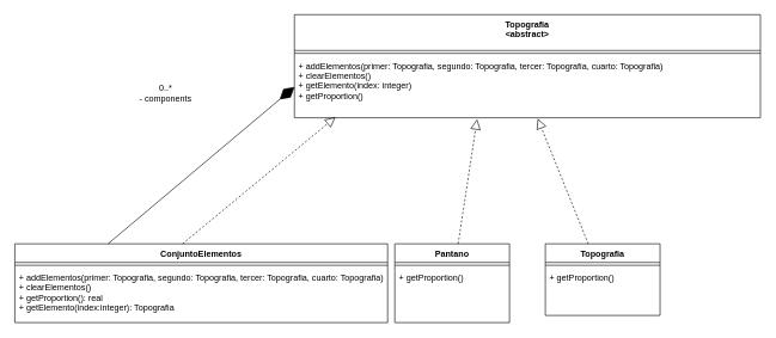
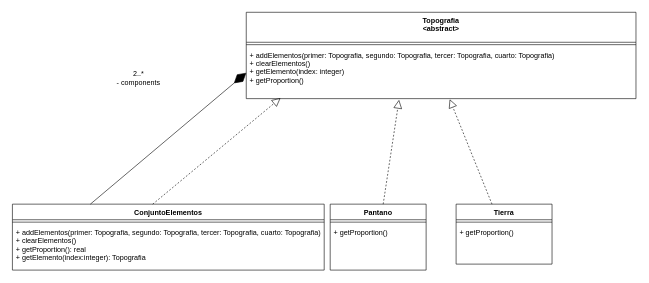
  <mxCell id="0" />
  <mxCell id="1" parent="0" />
  <mxCell id="2" value="Topografia&#10;&lt;abstract&gt;" style="swimlane;fontStyle=1;align=center;verticalAlign=top;childLayout=stackLayout;horizontal=1;startSize=50;horizontalStack=0;resizeParent=1;resizeParentMax=0;resizeLast=0;collapsible=1;marginBottom=0;" vertex="1" parent="1"><mxGeometry x="410" y="20" width="650" height="144" as="geometry" /></mxCell>
  <mxCell id="3" value="" style="line;strokeWidth=1;fillColor=none;align=left;verticalAlign=middle;spacingTop=-1;spacingLeft=3;spacingRight=3;rotatable=0;labelPosition=right;points=[];portConstraint=eastwest;" vertex="1" parent="2"><mxGeometry y="50" width="650" height="8" as="geometry" /></mxCell>
  <mxCell id="4" value="+ addElementos(primer: Topografia, segundo: Topografia, tercer: Topografia, cuarto: Topografia)&#10;+ clearElementos()&#10;+ getElemento(index: integer)&#10;+ getProportion()" style="text;strokeColor=none;fillColor=none;align=left;verticalAlign=top;spacingLeft=4;spacingRight=4;overflow=hidden;rotatable=0;points=[[0,0.5],[1,0.5]];portConstraint=eastwest;" vertex="1" parent="2"><mxGeometry y="58" width="650" height="86" as="geometry" /></mxCell>
  <mxCell id="5" value="ConjuntoElementos" style="swimlane;fontStyle=1;align=center;verticalAlign=top;childLayout=stackLayout;horizontal=1;startSize=26;horizontalStack=0;resizeParent=1;resizeParentMax=0;resizeLast=0;collapsible=1;marginBottom=0;" vertex="1" parent="1"><mxGeometry x="20" y="340" width="520" height="110" as="geometry" /></mxCell>
  <mxCell id="6" value="" style="line;strokeWidth=1;fillColor=none;align=left;verticalAlign=middle;spacingTop=-1;spacingLeft=3;spacingRight=3;rotatable=0;labelPosition=right;points=[];portConstraint=eastwest;" vertex="1" parent="5"><mxGeometry y="26" width="520" height="8" as="geometry" /></mxCell>
  <mxCell id="7" value="+ addElementos(primer: Topografia, segundo: Topografia, tercer: Topografia, cuarto: Topografia)&#10;+ clearElementos()&#10;+ getProportion(): real&#10;+ getElemento(index:integer): Topografia&#10;" style="text;strokeColor=none;fillColor=none;align=left;verticalAlign=top;spacingLeft=4;spacingRight=4;overflow=hidden;rotatable=0;points=[[0,0.5],[1,0.5]];portConstraint=eastwest;" vertex="1" parent="5"><mxGeometry y="34" width="520" height="76" as="geometry" /></mxCell>
  <mxCell id="8" value="" style="endArrow=block;dashed=1;endFill=0;endSize=12;html=1;rounded=0;exitX=0.45;exitY=0;exitDx=0;exitDy=0;exitPerimeter=0;entryX=0.088;entryY=0.988;entryDx=0;entryDy=0;entryPerimeter=0;" edge="1" parent="1" source="5" target="4"><mxGeometry width="160" relative="1" as="geometry"><mxPoint x="570" y="180" as="sourcePoint" /><mxPoint x="730" y="180" as="targetPoint" /></mxGeometry></mxCell>
  <mxCell id="9" value="" style="endArrow=diamondThin;endFill=1;endSize=24;html=1;rounded=0;entryX=0;entryY=0.5;entryDx=0;entryDy=0;exitX=0.25;exitY=0;exitDx=0;exitDy=0;" edge="1" parent="1" source="5" target="4"><mxGeometry width="160" relative="1" as="geometry"><mxPoint x="570" y="180" as="sourcePoint" /><mxPoint x="730" y="180" as="targetPoint" /></mxGeometry></mxCell>
- <mxCell id="10" value="0..*&lt;br&gt;- components" style="text;html=1;align=center;verticalAlign=middle;resizable=0;points=[];autosize=1;strokeColor=none;fillColor=none;" vertex="1" parent="1"><mxGeometry x="180" y="110" width="100" height="40" as="geometry" /></mxCell>
- <mxCell id="11" value="Topografia" style="swimlane;fontStyle=1;align=center;verticalAlign=top;childLayout=stackLayout;horizontal=1;startSize=26;horizontalStack=0;resizeParent=1;resizeParentMax=0;resizeLast=0;collapsible=1;marginBottom=0;" vertex="1" parent="1"><mxGeometry x="760" y="340" width="160" height="100" as="geometry" /></mxCell>
+ <mxCell id="10" value="2..*&lt;br&gt;- components" style="text;html=1;align=center;verticalAlign=middle;resizable=0;points=[];autosize=1;strokeColor=none;fillColor=none;" vertex="1" parent="1"><mxGeometry x="180" y="110" width="100" height="40" as="geometry" /></mxCell>
+ <mxCell id="11" value="Tierra" style="swimlane;fontStyle=1;align=center;verticalAlign=top;childLayout=stackLayout;horizontal=1;startSize=26;horizontalStack=0;resizeParent=1;resizeParentMax=0;resizeLast=0;collapsible=1;marginBottom=0;" vertex="1" parent="1"><mxGeometry x="760" y="340" width="160" height="100" as="geometry" /></mxCell>
  <mxCell id="12" value="" style="line;strokeWidth=1;fillColor=none;align=left;verticalAlign=middle;spacingTop=-1;spacingLeft=3;spacingRight=3;rotatable=0;labelPosition=right;points=[];portConstraint=eastwest;" vertex="1" parent="11"><mxGeometry y="26" width="160" height="8" as="geometry" /></mxCell>
  <mxCell id="13" value="+ getProportion()" style="text;strokeColor=none;fillColor=none;align=left;verticalAlign=top;spacingLeft=4;spacingRight=4;overflow=hidden;rotatable=0;points=[[0,0.5],[1,0.5]];portConstraint=eastwest;" vertex="1" parent="11"><mxGeometry y="34" width="160" height="66" as="geometry" /></mxCell>
  <mxCell id="14" value="Pantano" style="swimlane;fontStyle=1;align=center;verticalAlign=top;childLayout=stackLayout;horizontal=1;startSize=26;horizontalStack=0;resizeParent=1;resizeParentMax=0;resizeLast=0;collapsible=1;marginBottom=0;" vertex="1" parent="1"><mxGeometry x="550" y="340" width="160" height="110" as="geometry" /></mxCell>
  <mxCell id="15" value="" style="line;strokeWidth=1;fillColor=none;align=left;verticalAlign=middle;spacingTop=-1;spacingLeft=3;spacingRight=3;rotatable=0;labelPosition=right;points=[];portConstraint=eastwest;" vertex="1" parent="14"><mxGeometry y="26" width="160" height="8" as="geometry" /></mxCell>
  <mxCell id="16" value="+ getProportion()" style="text;strokeColor=none;fillColor=none;align=left;verticalAlign=top;spacingLeft=4;spacingRight=4;overflow=hidden;rotatable=0;points=[[0,0.5],[1,0.5]];portConstraint=eastwest;" vertex="1" parent="14"><mxGeometry y="34" width="160" height="76" as="geometry" /></mxCell>
  <mxCell id="17" value="" style="endArrow=block;dashed=1;endFill=0;endSize=12;html=1;rounded=0;entryX=0.392;entryY=1.023;entryDx=0;entryDy=0;entryPerimeter=0;" edge="1" parent="1" source="14" target="4"><mxGeometry width="160" relative="1" as="geometry"><mxPoint x="264" y="350" as="sourcePoint" /><mxPoint x="477.2" y="198.968" as="targetPoint" /></mxGeometry></mxCell>
  <mxCell id="18" value="" style="endArrow=block;dashed=1;endFill=0;endSize=12;html=1;rounded=0;entryX=0.522;entryY=1.012;entryDx=0;entryDy=0;entryPerimeter=0;" edge="1" parent="1" source="11" target="4"><mxGeometry width="160" relative="1" as="geometry"><mxPoint x="649.428" y="350" as="sourcePoint" /><mxPoint x="674.8" y="201.978" as="targetPoint" /></mxGeometry></mxCell>
